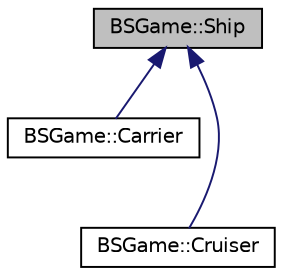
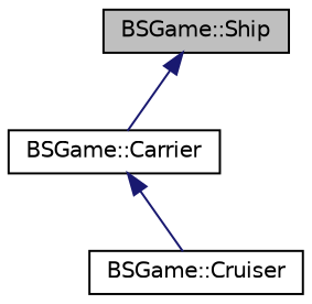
  digraph {
    node [color=black fillcolor=white fontname=Helvetica fontsize=10 shape=record style=filled]
    edge [color=midnightblue dir=back fontname=Helvetica fontsize=10 labelfontname=Helvetica labelfontsize=10 style=solid]
    n1 [fillcolor=grey75 fontcolor=black height=0.2 label="BSGame::Ship" width=0.4]
    n2 [height=0.2 label="BSGame::Carrier" width=0.4]
    n3 [height=0.2 label="BSGame::Cruiser" width=0.4]
    n1 -> n2
-   n1 -> n3
+   n2 -> n3
  }
